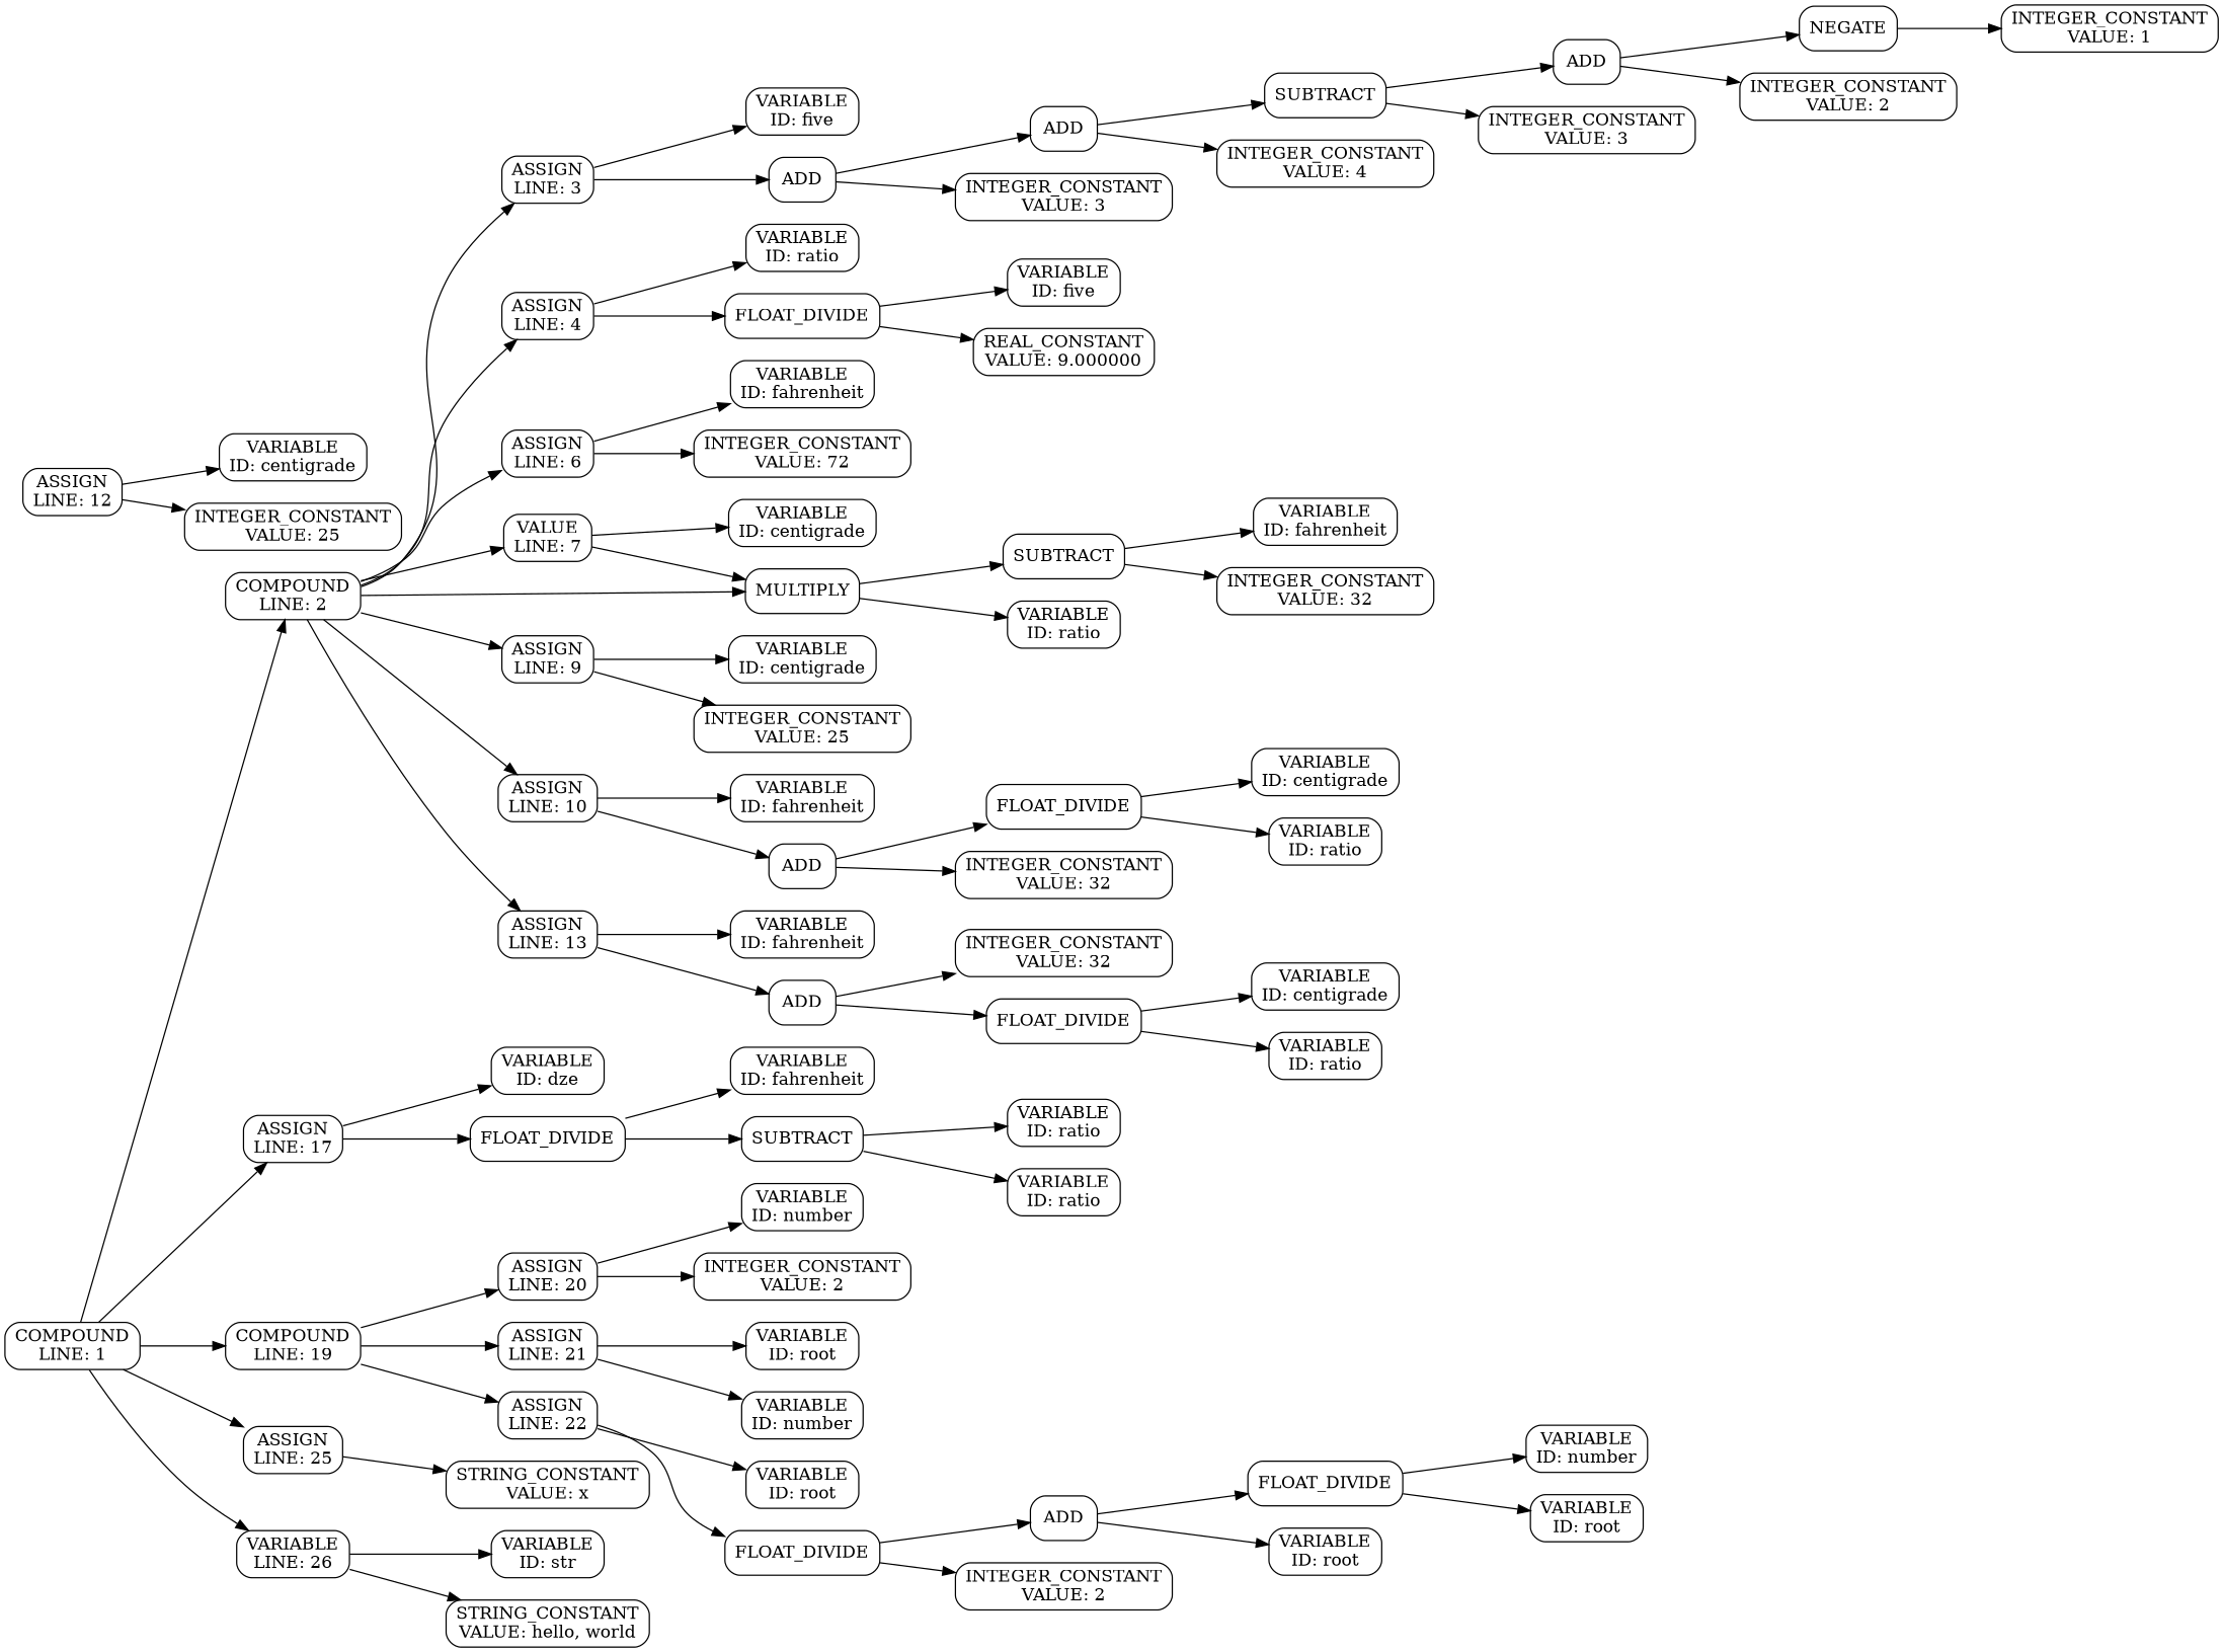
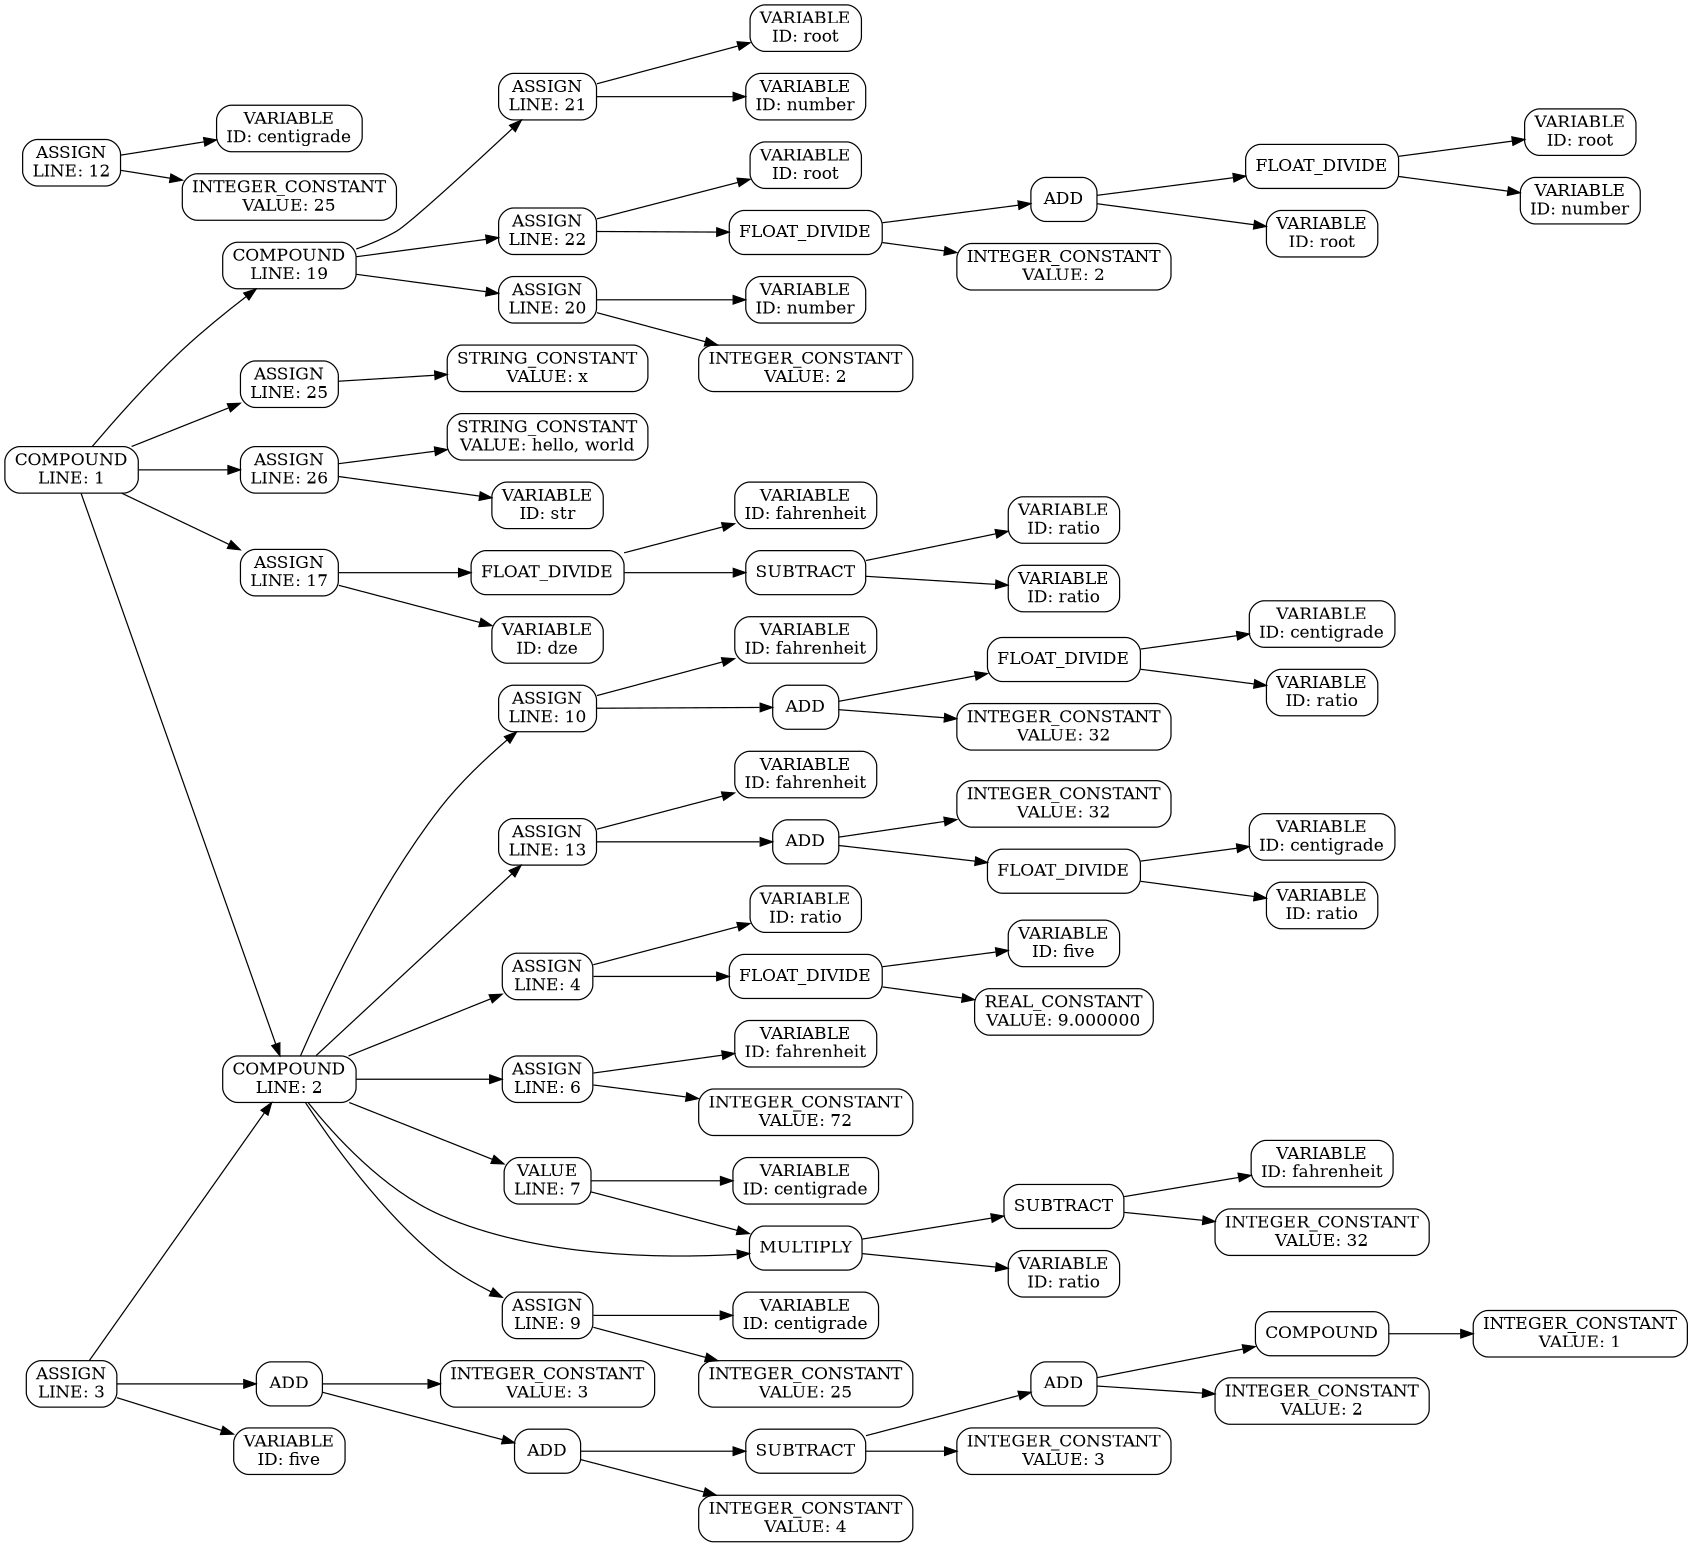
  digraph {
    rankdir=LR
    node [shape=box style=rounded]
    n1 [label="COMPOUND\nLINE: 1"]
    n2 [label="COMPOUND\nLINE: 2"]
    n3 [label="ASSIGN\nLINE: 3"]
    n4 [label="VARIABLE\nID: five"]
    n5 [label=ADD]
    n6 [label=ADD]
    n7 [label=SUBTRACT]
    n8 [label=ADD]
-   n9 [label=NEGATE]
+   n9 [label=COMPOUND]
    n10 [label="INTEGER_CONSTANT\nVALUE: 1"]
    n11 [label="INTEGER_CONSTANT\nVALUE: 2"]
    n12 [label="INTEGER_CONSTANT\nVALUE: 3"]
    n13 [label="INTEGER_CONSTANT\nVALUE: 4"]
    n14 [label="INTEGER_CONSTANT\nVALUE: 3"]
    n15 [label="ASSIGN\nLINE: 4"]
    n16 [label="VARIABLE\nID: ratio"]
    n17 [label=FLOAT_DIVIDE]
    n18 [label="VARIABLE\nID: five"]
    n19 [label="REAL_CONSTANT\nVALUE: 9.000000"]
    n20 [label="ASSIGN\nLINE: 6"]
    n21 [label="VARIABLE\nID: fahrenheit"]
    n22 [label="INTEGER_CONSTANT\nVALUE: 72"]
    n23 [label="VALUE\nLINE: 7"]
    n24 [label="VARIABLE\nID: centigrade"]
    n25 [label=MULTIPLY]
    n26 [label=SUBTRACT]
    n27 [label="VARIABLE\nID: fahrenheit"]
    n28 [label="INTEGER_CONSTANT\nVALUE: 32"]
    n29 [label="VARIABLE\nID: ratio"]
    n30 [label="ASSIGN\nLINE: 9"]
    n31 [label="VARIABLE\nID: centigrade"]
    n32 [label="INTEGER_CONSTANT\nVALUE: 25"]
    n33 [label="ASSIGN\nLINE: 10"]
    n34 [label="VARIABLE\nID: fahrenheit"]
    n35 [label=ADD]
    n36 [label=FLOAT_DIVIDE]
    n37 [label="VARIABLE\nID: centigrade"]
    n38 [label="VARIABLE\nID: ratio"]
    n39 [label="INTEGER_CONSTANT\nVALUE: 32"]
    n40 [label="ASSIGN\nLINE: 12"]
    n41 [label="VARIABLE\nID: centigrade"]
    n42 [label="INTEGER_CONSTANT\nVALUE: 25"]
    n43 [label="ASSIGN\nLINE: 13"]
    n44 [label="VARIABLE\nID: fahrenheit"]
    n45 [label=ADD]
    n46 [label="INTEGER_CONSTANT\nVALUE: 32"]
    n47 [label=FLOAT_DIVIDE]
    n48 [label="VARIABLE\nID: centigrade"]
    n49 [label="VARIABLE\nID: ratio"]
    n50 [label="ASSIGN\nLINE: 17"]
    n51 [label="VARIABLE\nID: dze"]
    n52 [label=FLOAT_DIVIDE]
    n53 [label="VARIABLE\nID: fahrenheit"]
    n54 [label=SUBTRACT]
    n55 [label="VARIABLE\nID: ratio"]
    n56 [label="VARIABLE\nID: ratio"]
    n57 [label="COMPOUND\nLINE: 19"]
    n58 [label="ASSIGN\nLINE: 20"]
    n59 [label="VARIABLE\nID: number"]
    n60 [label="INTEGER_CONSTANT\nVALUE: 2"]
    n61 [label="ASSIGN\nLINE: 21"]
    n62 [label="VARIABLE\nID: root"]
    n63 [label="VARIABLE\nID: number"]
    n64 [label="ASSIGN\nLINE: 22"]
    n65 [label="VARIABLE\nID: root"]
    n66 [label=FLOAT_DIVIDE]
    n67 [label=ADD]
    n68 [label=FLOAT_DIVIDE]
    n69 [label="VARIABLE\nID: number"]
    n70 [label="VARIABLE\nID: root"]
    n71 [label="VARIABLE\nID: root"]
    n72 [label="INTEGER_CONSTANT\nVALUE: 2"]
    n73 [label="ASSIGN\nLINE: 25"]
    n74 [label="STRING_CONSTANT\nVALUE: x"]
-   n75 [label="VARIABLE\nLINE: 26"]
+   n75 [label="ASSIGN\nLINE: 26"]
    n76 [label="VARIABLE\nID: str"]
    n77 [label="STRING_CONSTANT\nVALUE: hello, world"]
    subgraph sub_1 {
      n1
      n2
      n3
      n4
      n5
      n6
      n7
      n8
      n9
      n10
      n11
      n12
      n13
      n14
      n15
      n16
      n17
      n18
      n19
      n20
      n21
      n22
      n23
      n24
      n25
      n26
      n27
      n28
      n29
      n30
      n31
      n32
      n33
      n34
      n35
      n36
      n37
      n38
      n39
      n40
      n41
      n42
      n43
      n44
      n45
      n46
      n47
      n48
      n49
      n50
      n51
      n52
      n53
      n54
      n55
      n56
      n57
      n58
      n59
      n60
      n61
      n62
      n63
      n64
      n65
      n66
      n67
      n68
      n69
      n70
      n71
      n72
      n73
      n74
      n75
      n76
      n77
    }
    n1 -> n2
    n1 -> n50
    n1 -> n57
    n1 -> n73
    n1 -> n75
-   n2 -> n3
+   n3 -> n2
    n2 -> n15
    n2 -> n20
    n2 -> n23
    n2 -> n25
    n2 -> n30
    n2 -> n33
    n2 -> n43
    n3 -> n4
    n3 -> n5
    n5 -> n6
    n5 -> n14
    n6 -> n7
    n6 -> n13
    n7 -> n8
    n7 -> n12
    n8 -> n9
    n8 -> n11
    n9 -> n10
    n15 -> n16
    n15 -> n17
    n17 -> n18
    n17 -> n19
    n20 -> n21
    n20 -> n22
    n23 -> n24
    n23 -> n25
    n25 -> n26
    n25 -> n29
    n26 -> n27
    n26 -> n28
    n30 -> n31
    n30 -> n32
    n33 -> n34
    n33 -> n35
    n35 -> n36
    n35 -> n39
    n36 -> n37
    n36 -> n38
    n40 -> n41
    n40 -> n42
    n43 -> n44
    n43 -> n45
    n45 -> n46
    n45 -> n47
    n47 -> n48
    n47 -> n49
    n50 -> n51
    n50 -> n52
    n52 -> n53
    n52 -> n54
    n54 -> n55
    n54 -> n56
    n57 -> n58
    n57 -> n61
    n57 -> n64
    n58 -> n59
    n58 -> n60
    n61 -> n62
    n61 -> n63
    n64 -> n65
    n64 -> n66
    n66 -> n67
    n66 -> n72
    n67 -> n68
    n67 -> n71
    n68 -> n69
    n68 -> n70
    n73 -> n74
    n75 -> n76
    n75 -> n77
  }
